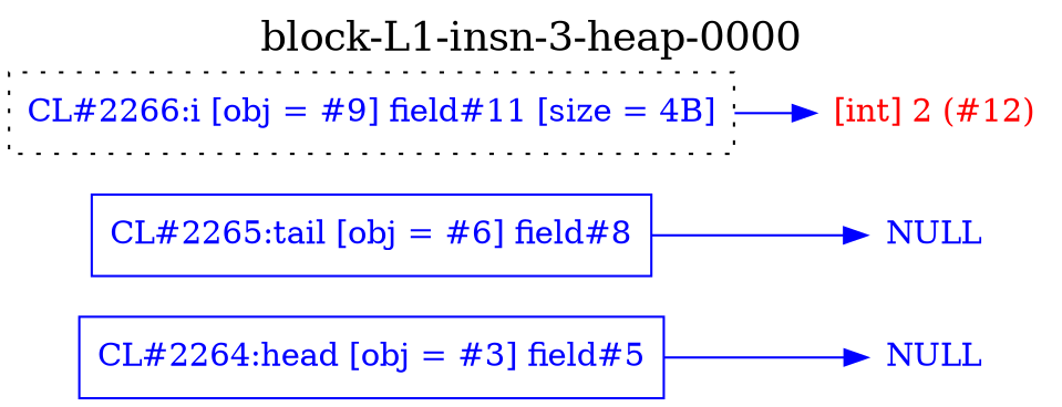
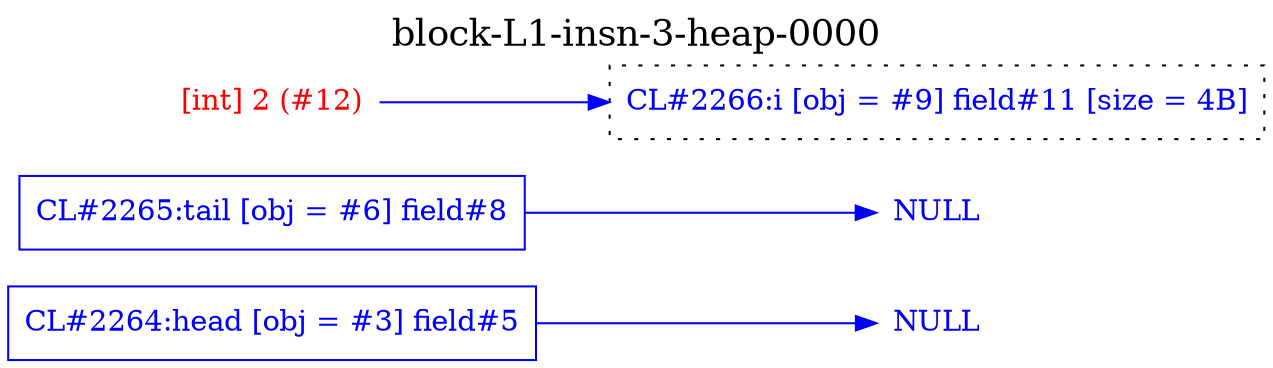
  digraph {
    clusterrank=local
    label=<<FONT POINT-SIZE="18">block-L1-insn-3-heap-0000</FONT>>
    labelloc=t
    rankdir=LR
    node [fontcolor=blue shape=box]
    edge [color=blue fontcolor=blue]
    n1 [color=blue label="CL#2264:head [obj = #3] field#5"]
    n2 [label=NULL shape=plaintext]
    n3 [color=blue label="CL#2265:tail [obj = #6] field#8"]
    n4 [label=NULL shape=plaintext]
    n5 [color=black label="CL#2266:i [obj = #9] field#11 [size = 4B]" style=dotted]
    n6 [fontcolor=red label="[int] 2 (#12)" shape=plaintext]
    n1 -> n2
    n3 -> n4
-   n5 -> n6
+   n6 -> n5
  }
